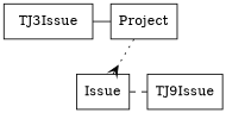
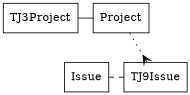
  digraph {
    node [shape=rectangle]
    edge [arrowhead=crow constraint=false dir=none]
-   TJ3Project [label=TJ3Issue]
+   TJ3Project
    Project
    Issue
    n4 [label=TJ9Issue]
    TJ3Project -> Project [style=solid]
-   Project -> Issue [style=dotted constraint="" dir=""]
+   Project -> n4 [style=dotted constraint="" dir=""]
    n4 -> Issue [style=dashed]
  }
